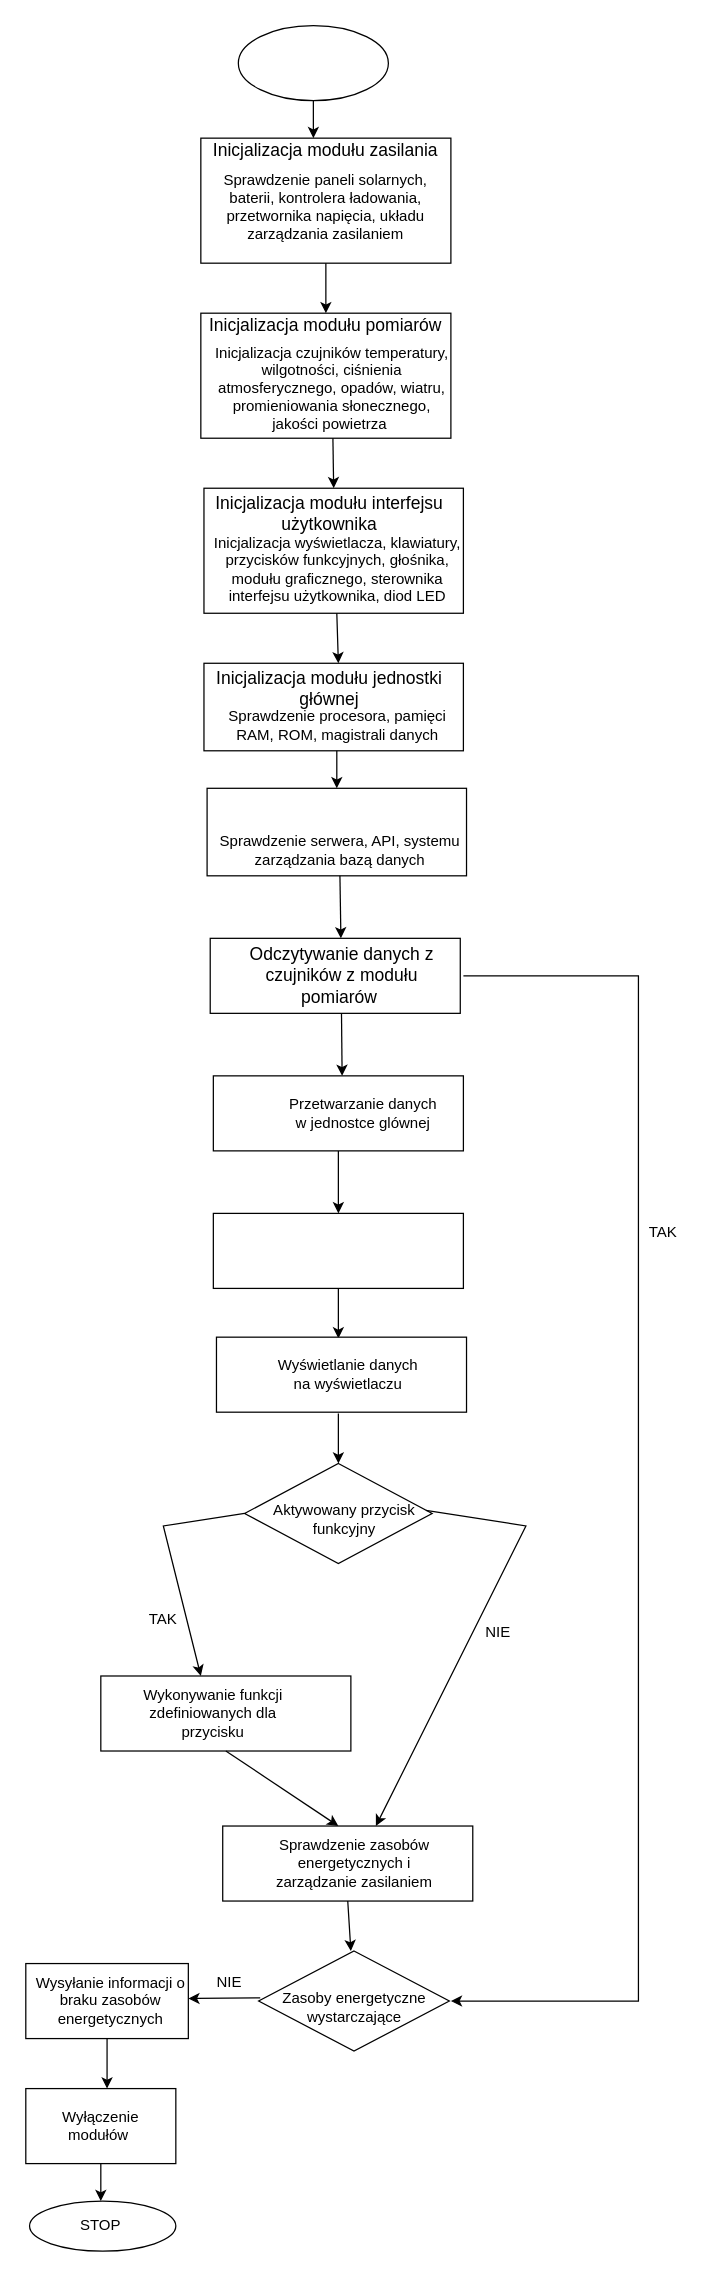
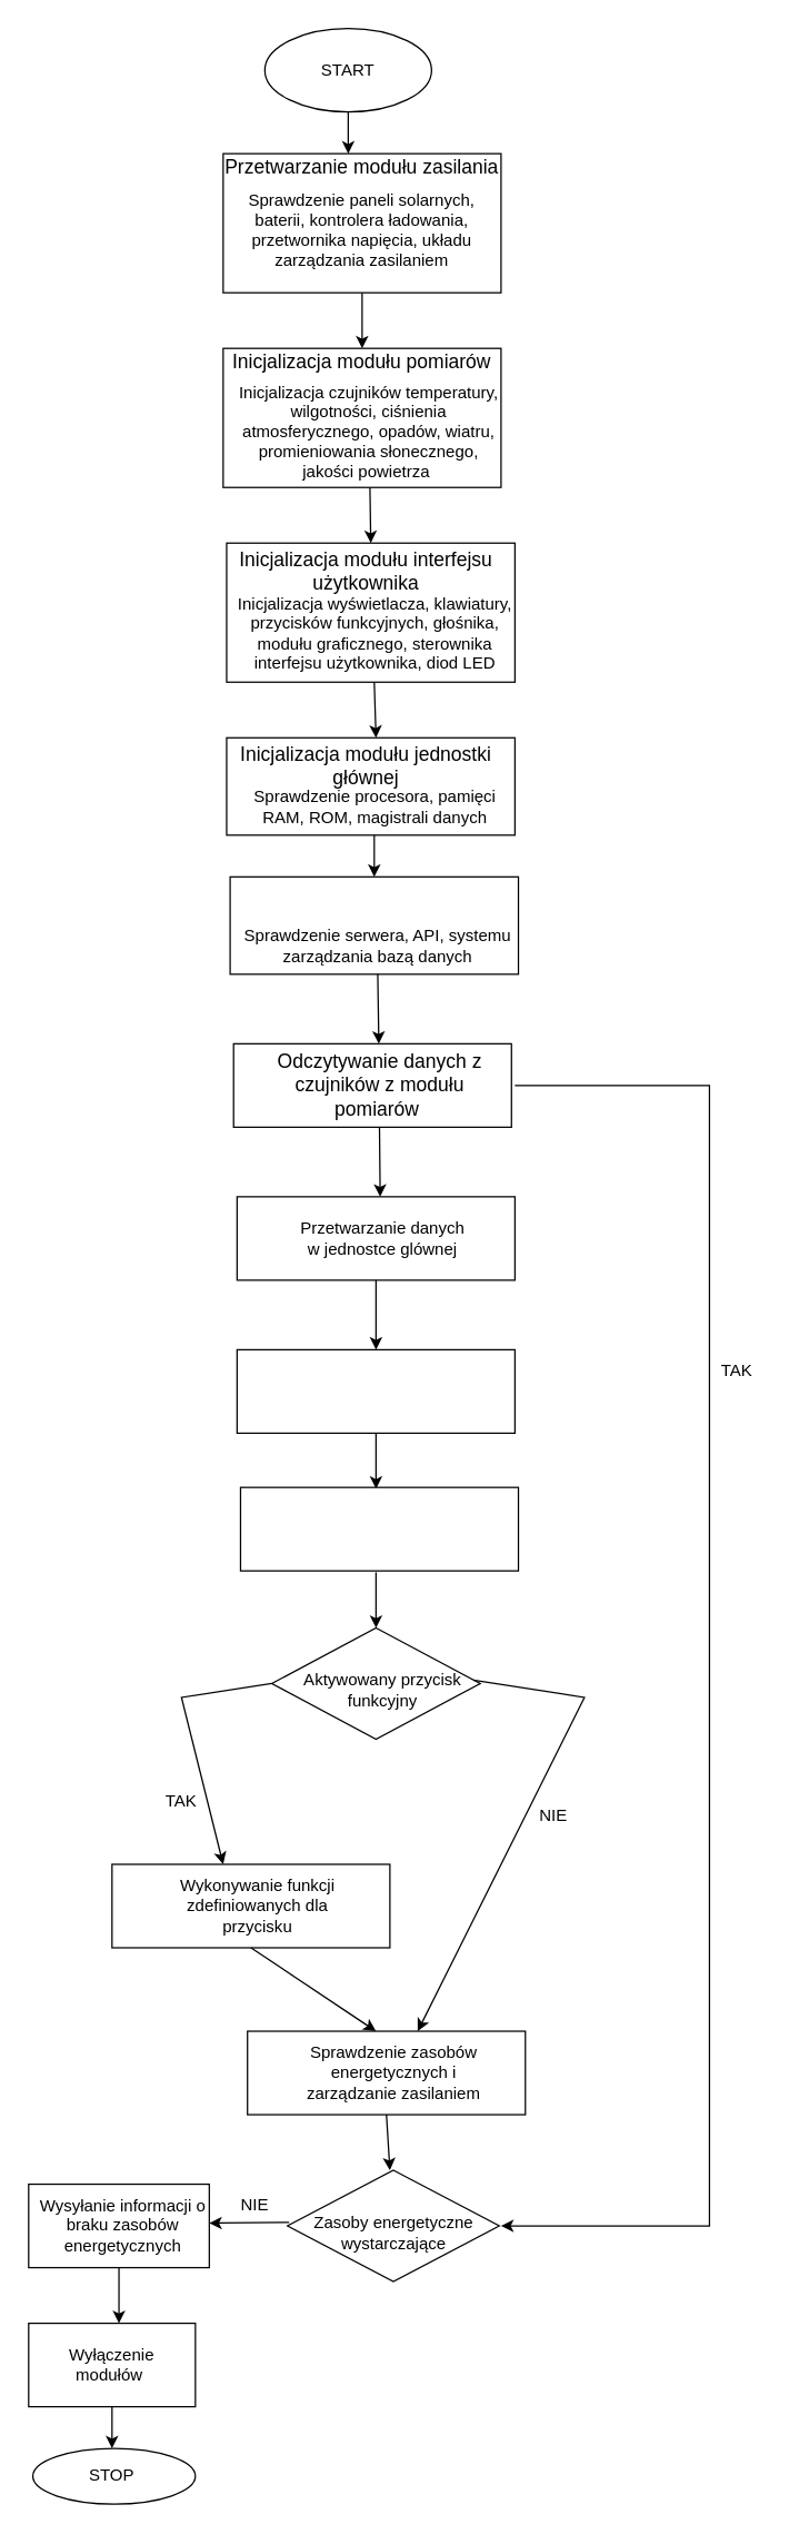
  <mxCell id="0" />
  <mxCell id="1" parent="0" />
  <mxCell id="2" value="" style="ellipse;whiteSpace=wrap;html=1;" vertex="1" parent="1"><mxGeometry x="190" y="20" width="120" height="60" as="geometry" /></mxCell>
+ <mxCell id="3" value="START" style="text;html=1;strokeColor=none;fillColor=none;align=center;verticalAlign=middle;whiteSpace=wrap;rounded=0;" vertex="1" parent="1"><mxGeometry x="220" y="35" width="60" height="30" as="geometry" /></mxCell>
  <mxCell id="4" value="" style="endArrow=classic;html=1;rounded=0;exitX=0.5;exitY=1;exitDx=0;exitDy=0;" edge="1" parent="1" source="2"><mxGeometry width="50" height="50" relative="1" as="geometry"><mxPoint x="210" y="220" as="sourcePoint" /><mxPoint x="250" y="110" as="targetPoint" /></mxGeometry></mxCell>
  <mxCell id="5" value="" style="rounded=0;whiteSpace=wrap;html=1;" vertex="1" parent="1"><mxGeometry x="160" y="110" width="200" height="100" as="geometry" /></mxCell>
- <mxCell id="6" value="&lt;font style=&quot;font-size: 14px;&quot;&gt;Inicjalizacja modułu zasilania&lt;/font&gt;" style="text;html=1;strokeColor=none;fillColor=none;align=center;verticalAlign=middle;whiteSpace=wrap;rounded=0;" vertex="1" parent="1"><mxGeometry x="160" y="110" width="200" height="20" as="geometry" /></mxCell>
+ <mxCell id="6" value="&lt;font style=&quot;font-size: 14px;&quot;&gt;Przetwarzanie modułu zasilania&lt;/font&gt;" style="text;html=1;strokeColor=none;fillColor=none;align=center;verticalAlign=middle;whiteSpace=wrap;rounded=0;" vertex="1" parent="1"><mxGeometry x="160" y="110" width="200" height="20" as="geometry" /></mxCell>
  <mxCell id="7" value="Sprawdzenie paneli solarnych, baterii, kontrolera ładowania, przetwornika napięcia, układu zarządzania zasilaniem" style="text;html=1;strokeColor=none;fillColor=none;align=center;verticalAlign=middle;whiteSpace=wrap;rounded=0;" vertex="1" parent="1"><mxGeometry x="175" y="120" width="170" height="90" as="geometry" /></mxCell>
  <mxCell id="8" value="" style="rounded=0;whiteSpace=wrap;html=1;" vertex="1" parent="1"><mxGeometry x="160" y="250" width="200" height="100" as="geometry" /></mxCell>
  <mxCell id="9" value="&lt;font style=&quot;font-size: 14px;&quot;&gt;Inicjalizacja modułu pomiarów&lt;/font&gt;" style="text;html=1;strokeColor=none;fillColor=none;align=center;verticalAlign=middle;whiteSpace=wrap;rounded=0;" vertex="1" parent="1"><mxGeometry x="160" y="250" width="200" height="20" as="geometry" /></mxCell>
  <mxCell id="10" value="Inicjalizacja czujników temperatury, wilgotności, ciśnienia atmosferycznego, opadów, wiatru, promieniowania słonecznego, jakości powietrza&amp;nbsp;" style="text;html=1;strokeColor=none;fillColor=none;align=center;verticalAlign=middle;whiteSpace=wrap;rounded=0;" vertex="1" parent="1"><mxGeometry x="165" y="270" width="200" height="80" as="geometry" /></mxCell>
  <mxCell id="11" value="" style="endArrow=classic;html=1;rounded=0;exitX=0.5;exitY=1;exitDx=0;exitDy=0;entryX=0.5;entryY=0;entryDx=0;entryDy=0;" edge="1" parent="1" source="7" target="9"><mxGeometry width="50" height="50" relative="1" as="geometry"><mxPoint x="-60" y="370" as="sourcePoint" /><mxPoint x="-10" y="320" as="targetPoint" /></mxGeometry></mxCell>
  <mxCell id="12" value="" style="rounded=0;whiteSpace=wrap;html=1;" vertex="1" parent="1"><mxGeometry x="162.5" y="390" width="207.5" height="100" as="geometry" /></mxCell>
  <mxCell id="13" value="&lt;font style=&quot;font-size: 14px;&quot;&gt;Inicjalizacja modułu interfejsu użytkownika&lt;/font&gt;" style="text;html=1;strokeColor=none;fillColor=none;align=center;verticalAlign=middle;whiteSpace=wrap;rounded=0;" vertex="1" parent="1"><mxGeometry x="162.5" y="400" width="200" height="20" as="geometry" /></mxCell>
  <mxCell id="14" value="Inicjalizacja wyświetlacza, klawiatury, przycisków funkcyjnych, głośnika, modułu graficznego, sterownika interfejsu użytkownika, diod LED" style="text;html=1;strokeColor=none;fillColor=none;align=center;verticalAlign=middle;whiteSpace=wrap;rounded=0;" vertex="1" parent="1"><mxGeometry x="167.5" y="420" width="202.5" height="70" as="geometry" /></mxCell>
  <mxCell id="15" value="" style="endArrow=classic;html=1;rounded=0;entryX=0.5;entryY=0;entryDx=0;entryDy=0;" edge="1" parent="1" source="10" target="12"><mxGeometry width="50" height="50" relative="1" as="geometry"><mxPoint x="220" y="690" as="sourcePoint" /><mxPoint x="270" y="640" as="targetPoint" /></mxGeometry></mxCell>
  <mxCell id="16" value="" style="endArrow=classic;html=1;rounded=0;exitX=0.5;exitY=1;exitDx=0;exitDy=0;" edge="1" parent="1" source="14"><mxGeometry width="50" height="50" relative="1" as="geometry"><mxPoint x="240" y="600" as="sourcePoint" /><mxPoint x="270" y="530" as="targetPoint" /></mxGeometry></mxCell>
  <mxCell id="17" value="" style="rounded=0;whiteSpace=wrap;html=1;" vertex="1" parent="1"><mxGeometry x="162.5" y="530" width="207.5" height="70" as="geometry" /></mxCell>
  <mxCell id="18" value="&lt;font style=&quot;font-size: 14px;&quot;&gt;Inicjalizacja modułu jednostki głównej&lt;/font&gt;" style="text;html=1;strokeColor=none;fillColor=none;align=center;verticalAlign=middle;whiteSpace=wrap;rounded=0;" vertex="1" parent="1"><mxGeometry x="162.5" y="540" width="200" height="20" as="geometry" /></mxCell>
  <mxCell id="19" value="Sprawdzenie procesora, pamięci RAM, ROM, magistrali danych" style="text;html=1;strokeColor=none;fillColor=none;align=center;verticalAlign=middle;whiteSpace=wrap;rounded=0;" vertex="1" parent="1"><mxGeometry x="167.5" y="560" width="202.5" height="40" as="geometry" /></mxCell>
  <mxCell id="20" value="" style="rounded=0;whiteSpace=wrap;html=1;" vertex="1" parent="1"><mxGeometry x="165" y="630" width="207.5" height="70" as="geometry" /></mxCell>
  <mxCell id="21" value="Sprawdzenie serwera, API, systemu zarządzania bazą danych" style="text;html=1;strokeColor=none;fillColor=none;align=center;verticalAlign=middle;whiteSpace=wrap;rounded=0;" vertex="1" parent="1"><mxGeometry x="170" y="660" width="202.5" height="40" as="geometry" /></mxCell>
  <mxCell id="22" value="" style="endArrow=classic;html=1;rounded=0;exitX=0.5;exitY=1;exitDx=0;exitDy=0;entryX=0.5;entryY=0;entryDx=0;entryDy=0;" edge="1" parent="1" source="19" target="20"><mxGeometry width="50" height="50" relative="1" as="geometry"><mxPoint x="100" y="690" as="sourcePoint" /><mxPoint x="150" y="640" as="targetPoint" /></mxGeometry></mxCell>
  <mxCell id="23" value="" style="rounded=0;whiteSpace=wrap;html=1;" vertex="1" parent="1"><mxGeometry x="167.5" y="750" width="200" height="60" as="geometry" /></mxCell>
  <mxCell id="24" value="&lt;font style=&quot;font-size: 14px;&quot;&gt;Odczytywanie danych z czujników z modułu pomiarów&amp;nbsp;&lt;/font&gt;" style="text;html=1;strokeColor=none;fillColor=none;align=center;verticalAlign=middle;whiteSpace=wrap;rounded=0;" vertex="1" parent="1"><mxGeometry x="197.5" y="750" width="150" height="60" as="geometry" /></mxCell>
  <mxCell id="25" value="" style="endArrow=classic;html=1;rounded=0;exitX=0.5;exitY=1;exitDx=0;exitDy=0;" edge="1" parent="1" source="21" target="24"><mxGeometry width="50" height="50" relative="1" as="geometry"><mxPoint x="0" y="870" as="sourcePoint" /><mxPoint x="50" y="820" as="targetPoint" /></mxGeometry></mxCell>
  <mxCell id="26" value="" style="endArrow=classic;html=1;rounded=0;" edge="1" parent="1"><mxGeometry width="50" height="50" relative="1" as="geometry"><mxPoint x="370" y="780" as="sourcePoint" /><mxPoint x="360" y="1600" as="targetPoint" /><Array as="points"><mxPoint x="510" y="780" /><mxPoint x="510" y="1600" /></Array></mxGeometry></mxCell>
  <mxCell id="27" value="" style="endArrow=classic;html=1;rounded=0;exitX=0.5;exitY=1;exitDx=0;exitDy=0;" edge="1" parent="1" source="24"><mxGeometry width="50" height="50" relative="1" as="geometry"><mxPoint x="350" y="970" as="sourcePoint" /><mxPoint x="273" y="860" as="targetPoint" /></mxGeometry></mxCell>
  <mxCell id="28" value="" style="rounded=0;whiteSpace=wrap;html=1;" vertex="1" parent="1"><mxGeometry x="170" y="860" width="200" height="60" as="geometry" /></mxCell>
- <mxCell id="29" value="Przetwarzanie danych w jednostce glównej" style="text;html=1;strokeColor=none;fillColor=none;align=center;verticalAlign=middle;whiteSpace=wrap;rounded=0;" vertex="1" parent="1"><mxGeometry x="225" y="875" width="130" height="30" as="geometry" /></mxCell>
+ <mxCell id="29" value="Przetwarzanie danych w jednostce glównej" style="text;html=1;strokeColor=none;fillColor=none;align=center;verticalAlign=middle;whiteSpace=wrap;rounded=0;" vertex="1" parent="1"><mxGeometry x="210" y="875" width="130" height="30" as="geometry" /></mxCell>
  <mxCell id="30" value="" style="endArrow=classic;html=1;rounded=0;exitX=0.5;exitY=1;exitDx=0;exitDy=0;entryX=0.5;entryY=0;entryDx=0;entryDy=0;" edge="1" parent="1" source="28" target="31"><mxGeometry width="50" height="50" relative="1" as="geometry"><mxPoint x="310" y="1050" as="sourcePoint" /><mxPoint x="270" y="960" as="targetPoint" /></mxGeometry></mxCell>
  <mxCell id="31" value="" style="rounded=0;whiteSpace=wrap;html=1;" vertex="1" parent="1"><mxGeometry x="170" y="970" width="200" height="60" as="geometry" /></mxCell>
  <mxCell id="32" value="" style="endArrow=classic;html=1;rounded=0;exitX=0.5;exitY=1;exitDx=0;exitDy=0;" edge="1" parent="1" source="31"><mxGeometry width="50" height="50" relative="1" as="geometry"><mxPoint x="270" y="1110" as="sourcePoint" /><mxPoint x="270" y="1070" as="targetPoint" /></mxGeometry></mxCell>
  <mxCell id="33" value="" style="rounded=0;whiteSpace=wrap;html=1;" vertex="1" parent="1"><mxGeometry x="172.5" y="1069" width="200" height="60" as="geometry" /></mxCell>
- <mxCell id="34" value="Wyświetlanie danych na wyświetlaczu" style="text;html=1;strokeColor=none;fillColor=none;align=center;verticalAlign=middle;whiteSpace=wrap;rounded=0;" vertex="1" parent="1"><mxGeometry x="212.5" y="1084" width="130" height="30" as="geometry" /></mxCell>
  <mxCell id="35" value="" style="endArrow=classic;html=1;rounded=0;" edge="1" parent="1"><mxGeometry width="50" height="50" relative="1" as="geometry"><mxPoint x="270" y="1130" as="sourcePoint" /><mxPoint x="270" y="1170" as="targetPoint" /></mxGeometry></mxCell>
  <mxCell id="36" value="" style="rhombus;whiteSpace=wrap;html=1;" vertex="1" parent="1"><mxGeometry x="195" y="1170" width="150" height="80" as="geometry" /></mxCell>
  <mxCell id="37" value="Aktywowany przycisk funkcyjny" style="text;html=1;strokeColor=none;fillColor=none;align=center;verticalAlign=middle;whiteSpace=wrap;rounded=0;" vertex="1" parent="1"><mxGeometry x="210" y="1200" width="130" height="30" as="geometry" /></mxCell>
  <mxCell id="38" value="TAK" style="text;html=1;strokeColor=none;fillColor=none;align=center;verticalAlign=middle;whiteSpace=wrap;rounded=0;" vertex="1" parent="1"><mxGeometry x="500" y="970" width="60" height="30" as="geometry" /></mxCell>
  <mxCell id="39" value="" style="endArrow=classic;html=1;rounded=0;exitX=0;exitY=0.5;exitDx=0;exitDy=0;" edge="1" parent="1" source="36"><mxGeometry width="50" height="50" relative="1" as="geometry"><mxPoint x="140" y="1390" as="sourcePoint" /><mxPoint x="160" y="1340" as="targetPoint" /><Array as="points"><mxPoint x="130" y="1220" /></Array></mxGeometry></mxCell>
  <mxCell id="40" value="TAK" style="text;html=1;strokeColor=none;fillColor=none;align=center;verticalAlign=middle;whiteSpace=wrap;rounded=0;" vertex="1" parent="1"><mxGeometry x="100" y="1280" width="60" height="30" as="geometry" /></mxCell>
  <mxCell id="41" value="NIE" style="text;html=1;strokeColor=none;fillColor=none;align=center;verticalAlign=middle;whiteSpace=wrap;rounded=0;" vertex="1" parent="1"><mxGeometry x="367.5" y="1290" width="60" height="30" as="geometry" /></mxCell>
  <mxCell id="42" value="" style="endArrow=classic;html=1;rounded=0;exitX=1;exitY=0.25;exitDx=0;exitDy=0;" edge="1" parent="1" source="37"><mxGeometry width="50" height="50" relative="1" as="geometry"><mxPoint x="380" y="1410" as="sourcePoint" /><mxPoint x="300" y="1460" as="targetPoint" /><Array as="points"><mxPoint x="420" y="1220" /></Array></mxGeometry></mxCell>
  <mxCell id="43" value="" style="rounded=0;whiteSpace=wrap;html=1;" vertex="1" parent="1"><mxGeometry x="80" y="1340" width="200" height="60" as="geometry" /></mxCell>
- <mxCell id="44" value="Wykonywanie funkcji zdefiniowanych dla przycisku" style="text;html=1;strokeColor=none;fillColor=none;align=center;verticalAlign=middle;whiteSpace=wrap;rounded=0;" vertex="1" parent="1"><mxGeometry x="105" y="1355" width="130" height="30" as="geometry" /></mxCell>
+ <mxCell id="44" value="Wykonywanie funkcji zdefiniowanych dla przycisku" style="text;html=1;strokeColor=none;fillColor=none;align=center;verticalAlign=middle;whiteSpace=wrap;rounded=0;" vertex="1" parent="1"><mxGeometry x="120" y="1355" width="130" height="30" as="geometry" /></mxCell>
  <mxCell id="45" value="" style="endArrow=classic;html=1;rounded=0;exitX=0.5;exitY=1;exitDx=0;exitDy=0;" edge="1" parent="1" source="43"><mxGeometry width="50" height="50" relative="1" as="geometry"><mxPoint x="220" y="1500" as="sourcePoint" /><mxPoint x="270" y="1460" as="targetPoint" /></mxGeometry></mxCell>
  <mxCell id="46" value="" style="rounded=0;whiteSpace=wrap;html=1;" vertex="1" parent="1"><mxGeometry x="177.5" y="1460" width="200" height="60" as="geometry" /></mxCell>
  <mxCell id="47" value="Sprawdzenie zasobów energetycznych i zarządzanie zasilaniem" style="text;html=1;strokeColor=none;fillColor=none;align=center;verticalAlign=middle;whiteSpace=wrap;rounded=0;" vertex="1" parent="1"><mxGeometry x="217.5" y="1475" width="130" height="30" as="geometry" /></mxCell>
  <mxCell id="48" value="" style="endArrow=classic;html=1;rounded=0;exitX=0.5;exitY=1;exitDx=0;exitDy=0;" edge="1" parent="1" source="46"><mxGeometry width="50" height="50" relative="1" as="geometry"><mxPoint x="290" y="1630" as="sourcePoint" /><mxPoint x="280" y="1560" as="targetPoint" /></mxGeometry></mxCell>
  <mxCell id="49" value="" style="rhombus;whiteSpace=wrap;html=1;" vertex="1" parent="1"><mxGeometry x="206.25" y="1560" width="152.5" height="80" as="geometry" /></mxCell>
  <mxCell id="50" value="Zasoby energetyczne wystarczające" style="text;html=1;strokeColor=none;fillColor=none;align=center;verticalAlign=middle;whiteSpace=wrap;rounded=0;" vertex="1" parent="1"><mxGeometry x="207.5" y="1590" width="150" height="30" as="geometry" /></mxCell>
  <mxCell id="51" value="" style="endArrow=classic;html=1;rounded=0;exitX=0;exitY=0.25;exitDx=0;exitDy=0;" edge="1" parent="1" source="50"><mxGeometry width="50" height="50" relative="1" as="geometry"><mxPoint x="120" y="1770" as="sourcePoint" /><mxPoint x="150" y="1598" as="targetPoint" /></mxGeometry></mxCell>
  <mxCell id="52" value="NIE" style="text;html=1;strokeColor=none;fillColor=none;align=center;verticalAlign=middle;whiteSpace=wrap;rounded=0;" vertex="1" parent="1"><mxGeometry x="152.5" y="1570" width="60" height="30" as="geometry" /></mxCell>
  <mxCell id="53" value="" style="rounded=0;whiteSpace=wrap;html=1;" vertex="1" parent="1"><mxGeometry x="20" y="1570" width="130" height="60" as="geometry" /></mxCell>
  <mxCell id="54" value="Wysyłanie informacji o braku zasobów energetycznych" style="text;html=1;strokeColor=none;fillColor=none;align=center;verticalAlign=middle;whiteSpace=wrap;rounded=0;" vertex="1" parent="1"><mxGeometry x="22.5" y="1585" width="130" height="30" as="geometry" /></mxCell>
  <mxCell id="55" value="" style="endArrow=classic;html=1;rounded=0;exitX=0.5;exitY=1;exitDx=0;exitDy=0;" edge="1" parent="1" source="53"><mxGeometry width="50" height="50" relative="1" as="geometry"><mxPoint x="220" y="1770" as="sourcePoint" /><mxPoint x="85" y="1670" as="targetPoint" /></mxGeometry></mxCell>
  <mxCell id="56" value="" style="rounded=0;whiteSpace=wrap;html=1;" vertex="1" parent="1"><mxGeometry x="20" y="1670" width="120" height="60" as="geometry" /></mxCell>
  <mxCell id="57" value="Wyłączenie modułów&amp;nbsp;" style="text;html=1;strokeColor=none;fillColor=none;align=center;verticalAlign=middle;whiteSpace=wrap;rounded=0;" vertex="1" parent="1"><mxGeometry x="50" y="1685" width="60" height="30" as="geometry" /></mxCell>
  <mxCell id="58" value="" style="endArrow=classic;html=1;rounded=0;exitX=0.5;exitY=1;exitDx=0;exitDy=0;" edge="1" parent="1" source="56"><mxGeometry width="50" height="50" relative="1" as="geometry"><mxPoint x="50" y="1820" as="sourcePoint" /><mxPoint x="80" y="1760" as="targetPoint" /></mxGeometry></mxCell>
  <mxCell id="59" value="" style="ellipse;whiteSpace=wrap;html=1;" vertex="1" parent="1"><mxGeometry x="23" y="1760" width="117" height="40" as="geometry" /></mxCell>
  <mxCell id="60" value="STOP" style="text;html=1;strokeColor=none;fillColor=none;align=center;verticalAlign=middle;whiteSpace=wrap;rounded=0;" vertex="1" parent="1"><mxGeometry x="50" y="1765" width="60" height="30" as="geometry" /></mxCell>
